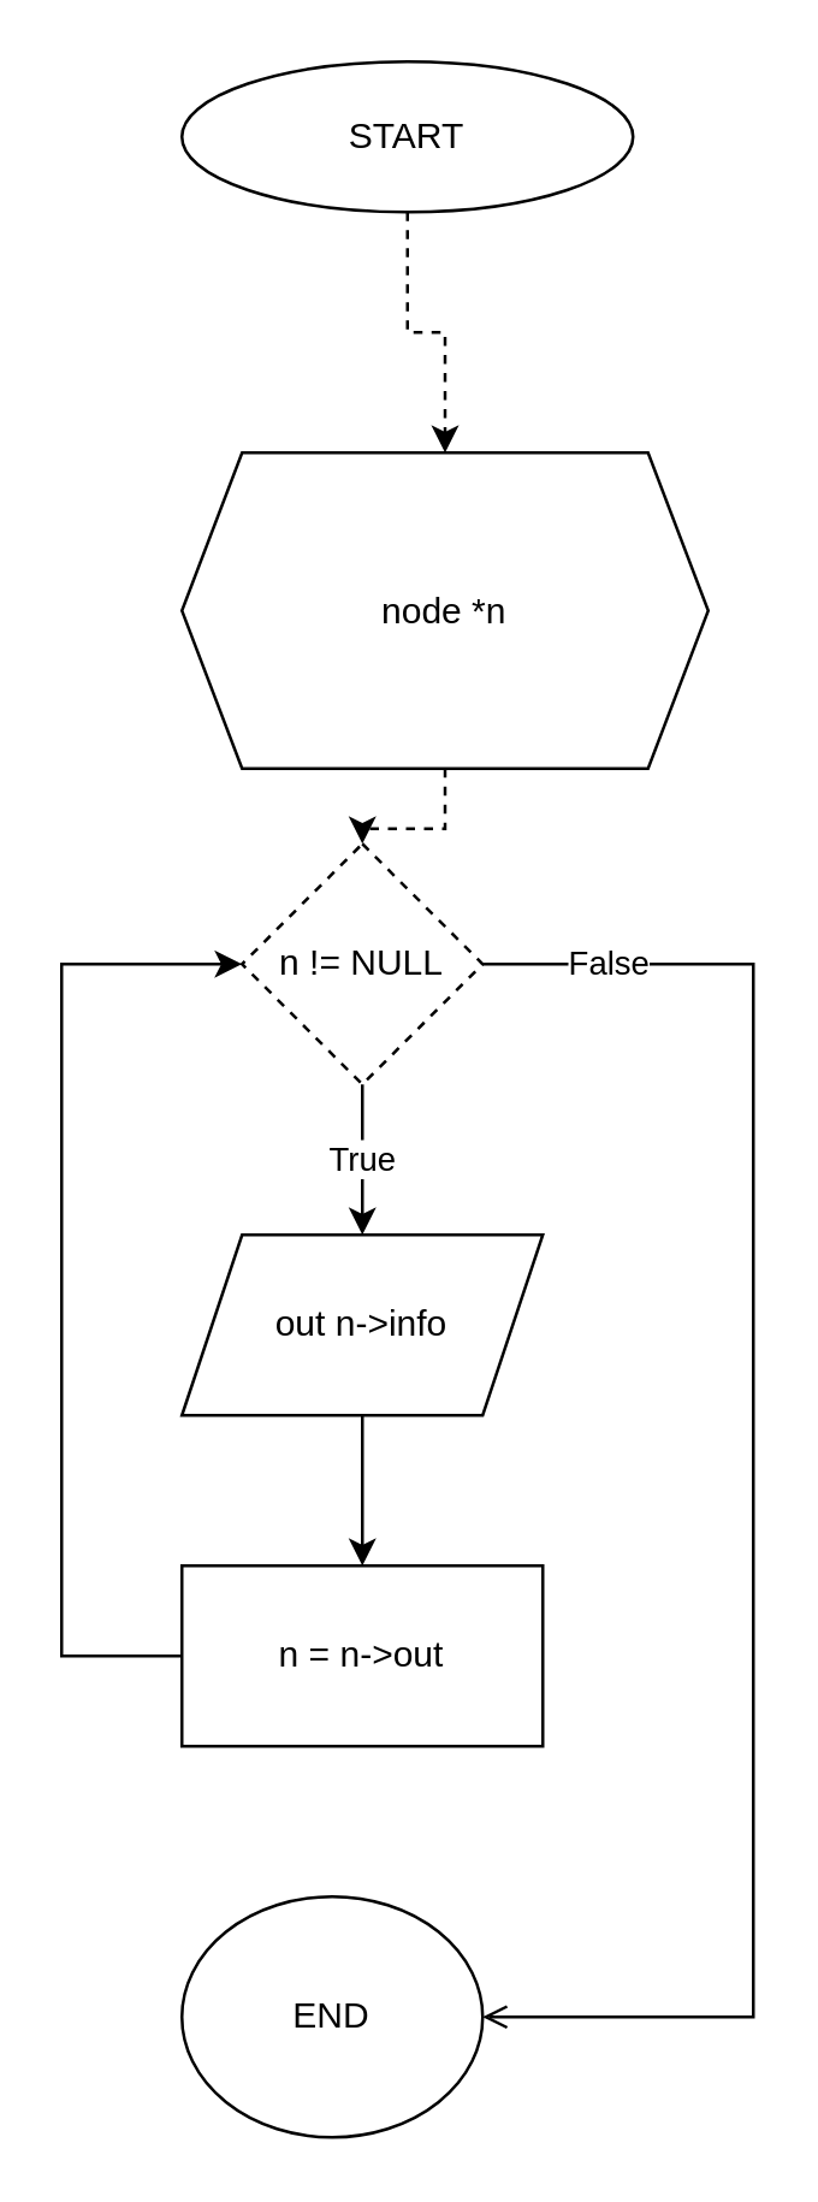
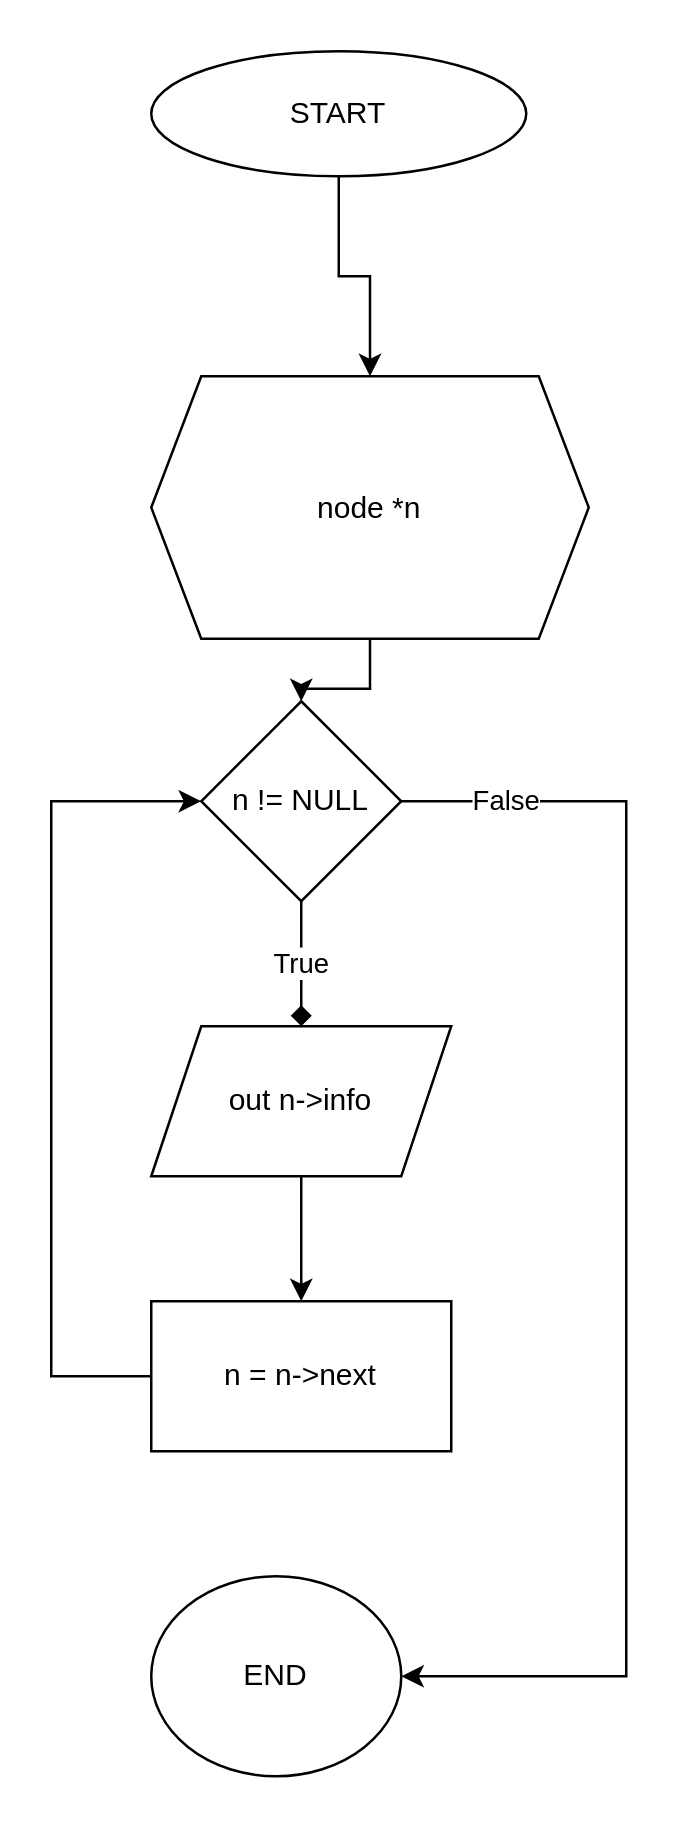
  <mxCell id="0" />
  <mxCell id="1" parent="0" />
- <mxCell id="2" value="" style="edgeStyle=orthogonalEdgeStyle;rounded=0;orthogonalLoop=1;jettySize=auto;html=1;dashed=1;" edge="1" parent="1" source="3" target="5"><mxGeometry relative="1" as="geometry" /></mxCell>
+ <mxCell id="2" value="" style="edgeStyle=orthogonalEdgeStyle;rounded=0;orthogonalLoop=1;jettySize=auto;html=1;" edge="1" parent="1" source="3" target="5"><mxGeometry relative="1" as="geometry" /></mxCell>
  <mxCell id="3" value="START" style="ellipse;whiteSpace=wrap;html=1;" vertex="1" parent="1"><mxGeometry x="60" y="20" width="150" height="50" as="geometry" /></mxCell>
- <mxCell id="4" value="" style="edgeStyle=orthogonalEdgeStyle;rounded=0;orthogonalLoop=1;jettySize=auto;html=1;dashed=1;" edge="1" parent="1" source="5" target="8"><mxGeometry relative="1" as="geometry" /></mxCell>
+ <mxCell id="4" value="" style="edgeStyle=orthogonalEdgeStyle;rounded=0;orthogonalLoop=1;jettySize=auto;html=1;" edge="1" parent="1" source="5" target="8"><mxGeometry relative="1" as="geometry" /></mxCell>
  <mxCell id="5" value="node *n" style="shape=hexagon;perimeter=hexagonPerimeter2;whiteSpace=wrap;html=1;fixedSize=1;" vertex="1" parent="1"><mxGeometry x="60" y="150" width="175" height="105" as="geometry" /></mxCell>
- <mxCell id="6" value="True" style="edgeStyle=orthogonalEdgeStyle;rounded=0;orthogonalLoop=1;jettySize=auto;html=1;" edge="1" parent="1" source="8" target="10"><mxGeometry relative="1" as="geometry" /></mxCell>
- <mxCell id="7" value="False" style="edgeStyle=orthogonalEdgeStyle;rounded=0;orthogonalLoop=1;jettySize=auto;html=1;entryX=1;entryY=0.5;entryDx=0;entryDy=0;endArrow=open;" edge="1" parent="1" source="8" target="13"><mxGeometry x="-0.843" relative="1" as="geometry"><Array as="points"><mxPoint x="250" y="320" /><mxPoint x="250" y="670" /></Array><mxPoint as="offset" /></mxGeometry></mxCell>
- <mxCell id="8" value="n != NULL" style="rhombus;whiteSpace=wrap;html=1;dashed=1;" vertex="1" parent="1"><mxGeometry x="80" y="280" width="80" height="80" as="geometry" /></mxCell>
+ <mxCell id="6" value="True" style="edgeStyle=orthogonalEdgeStyle;rounded=0;orthogonalLoop=1;jettySize=auto;html=1;endArrow=diamond;" edge="1" parent="1" source="8" target="10"><mxGeometry relative="1" as="geometry" /></mxCell>
+ <mxCell id="7" value="False" style="edgeStyle=orthogonalEdgeStyle;rounded=0;orthogonalLoop=1;jettySize=auto;html=1;entryX=1;entryY=0.5;entryDx=0;entryDy=0;" edge="1" parent="1" source="8" target="13"><mxGeometry x="-0.843" relative="1" as="geometry"><Array as="points"><mxPoint x="250" y="320" /><mxPoint x="250" y="670" /></Array><mxPoint as="offset" /></mxGeometry></mxCell>
+ <mxCell id="8" value="n != NULL" style="rhombus;whiteSpace=wrap;html=1;" vertex="1" parent="1"><mxGeometry x="80" y="280" width="80" height="80" as="geometry" /></mxCell>
  <mxCell id="9" value="" style="edgeStyle=orthogonalEdgeStyle;rounded=0;orthogonalLoop=1;jettySize=auto;html=1;" edge="1" parent="1" source="10" target="12"><mxGeometry relative="1" as="geometry" /></mxCell>
  <mxCell id="10" value="out n-&amp;gt;info" style="shape=parallelogram;perimeter=parallelogramPerimeter;whiteSpace=wrap;html=1;fixedSize=1;" vertex="1" parent="1"><mxGeometry x="60" y="410" width="120" height="60" as="geometry" /></mxCell>
  <mxCell id="11" style="edgeStyle=orthogonalEdgeStyle;rounded=0;orthogonalLoop=1;jettySize=auto;html=1;entryX=0;entryY=0.5;entryDx=0;entryDy=0;" edge="1" parent="1" source="12" target="8"><mxGeometry relative="1" as="geometry"><Array as="points"><mxPoint x="20" y="550" /><mxPoint x="20" y="320" /></Array></mxGeometry></mxCell>
- <mxCell id="12" value="n = n-&amp;gt;out" style="whiteSpace=wrap;html=1;" vertex="1" parent="1"><mxGeometry x="60" y="520" width="120" height="60" as="geometry" /></mxCell>
+ <mxCell id="12" value="n = n-&amp;gt;next" style="whiteSpace=wrap;html=1;" vertex="1" parent="1"><mxGeometry x="60" y="520" width="120" height="60" as="geometry" /></mxCell>
  <mxCell id="13" value="END" style="ellipse;whiteSpace=wrap;html=1;" vertex="1" parent="1"><mxGeometry x="60" y="630" width="100" height="80" as="geometry" /></mxCell>
